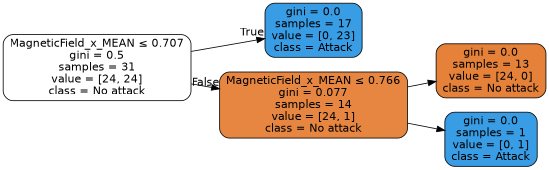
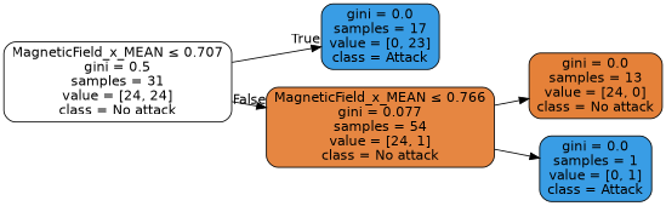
  digraph {
    rankdir=LR
    node [color=black fillcolor="#399de5ff" fontname=helvetica shape=box style="filled, rounded"]
    edge [fontname=helvetica]
    n1 [fillcolor="#e5813900" label=<MagneticField_x_MEAN &le; 0.707<br/>gini = 0.5<br/>samples = 31<br/>value = [24, 24]<br/>class = No attack>]
    n2 [label=<gini = 0.0<br/>samples = 17<br/>value = [0, 23]<br/>class = Attack>]
-   n3 [fillcolor="#e58139f4" label=<MagneticField_x_MEAN &le; 0.766<br/>gini = 0.077<br/>samples = 14<br/>value = [24, 1]<br/>class = No attack>]
+   n3 [fillcolor="#e58139f4" label=<MagneticField_x_MEAN &le; 0.766<br/>gini = 0.077<br/>samples = 54<br/>value = [24, 1]<br/>class = No attack>]
    n4 [fillcolor="#e58139ff" label=<gini = 0.0<br/>samples = 13<br/>value = [24, 0]<br/>class = No attack>]
    n5 [label=<gini = 0.0<br/>samples = 1<br/>value = [0, 1]<br/>class = Attack>]
    n1 -> n2 [headlabel=True labelangle=45 labeldistance=2.5]
    n1 -> n3 [headlabel=False labelangle=-45 labeldistance=2.5]
    n3 -> n4
    n3 -> n5
  }
